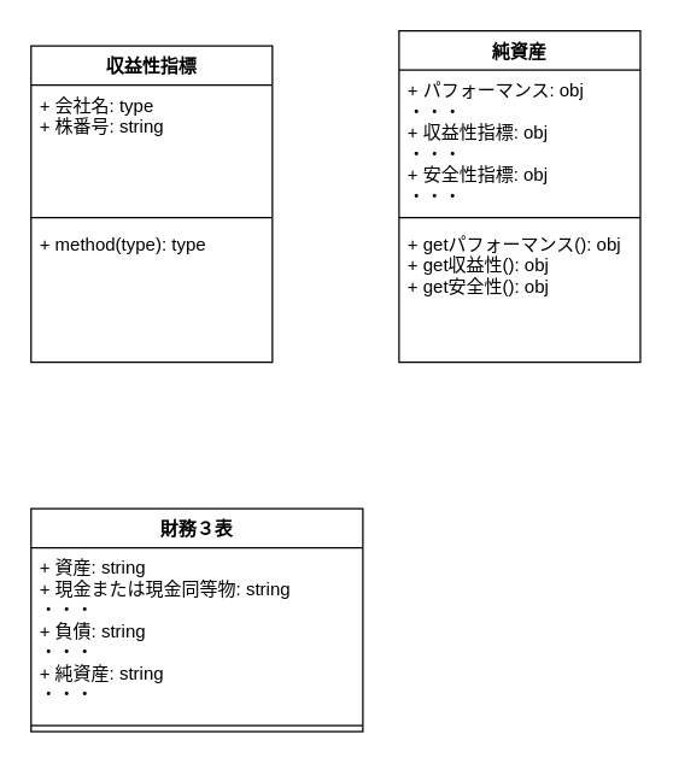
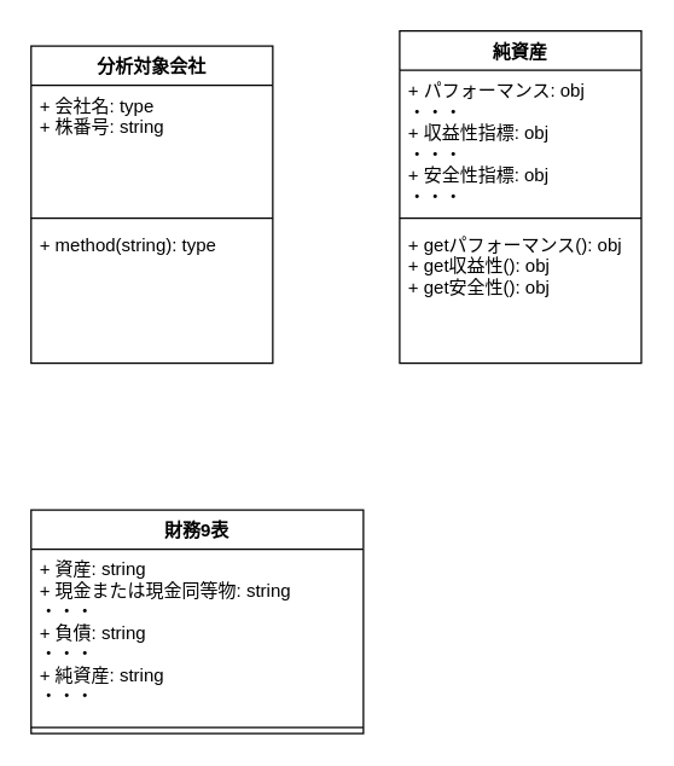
  <mxCell id="0" />
  <mxCell id="1" parent="0" />
- <mxCell id="2" value="収益性指標" style="swimlane;fontStyle=1;align=center;verticalAlign=top;childLayout=stackLayout;horizontal=1;startSize=26;horizontalStack=0;resizeParent=1;resizeParentMax=0;resizeLast=0;collapsible=1;marginBottom=0;" vertex="1" parent="1"><mxGeometry x="20" y="30" width="160" height="210" as="geometry" /></mxCell>
+ <mxCell id="2" value="分析対象会社" style="swimlane;fontStyle=1;align=center;verticalAlign=top;childLayout=stackLayout;horizontal=1;startSize=26;horizontalStack=0;resizeParent=1;resizeParentMax=0;resizeLast=0;collapsible=1;marginBottom=0;" vertex="1" parent="1"><mxGeometry x="20" y="30" width="160" height="210" as="geometry" /></mxCell>
  <mxCell id="3" value="+ 会社名: type&#10;+ 株番号: string&#10;" style="text;strokeColor=none;fillColor=none;align=left;verticalAlign=top;spacingLeft=4;spacingRight=4;overflow=hidden;rotatable=0;points=[[0,0.5],[1,0.5]];portConstraint=eastwest;" vertex="1" parent="2"><mxGeometry y="26" width="160" height="84" as="geometry" /></mxCell>
  <mxCell id="4" value="" style="line;strokeWidth=1;fillColor=none;align=left;verticalAlign=middle;spacingTop=-1;spacingLeft=3;spacingRight=3;rotatable=0;labelPosition=right;points=[];portConstraint=eastwest;" vertex="1" parent="2"><mxGeometry y="110" width="160" height="8" as="geometry" /></mxCell>
- <mxCell id="5" value="+ method(type): type" style="text;strokeColor=none;fillColor=none;align=left;verticalAlign=top;spacingLeft=4;spacingRight=4;overflow=hidden;rotatable=0;points=[[0,0.5],[1,0.5]];portConstraint=eastwest;" vertex="1" parent="2"><mxGeometry y="118" width="160" height="92" as="geometry" /></mxCell>
- <mxCell id="6" value="財務３表" style="swimlane;fontStyle=1;align=center;verticalAlign=top;childLayout=stackLayout;horizontal=1;startSize=26;horizontalStack=0;resizeParent=1;resizeParentMax=0;resizeLast=0;collapsible=1;marginBottom=0;" vertex="1" parent="1"><mxGeometry x="20" y="337" width="220" height="148" as="geometry"><mxRectangle x="210" y="420" width="80" height="26" as="alternateBounds" /></mxGeometry></mxCell>
+ <mxCell id="5" value="+ method(string): type" style="text;strokeColor=none;fillColor=none;align=left;verticalAlign=top;spacingLeft=4;spacingRight=4;overflow=hidden;rotatable=0;points=[[0,0.5],[1,0.5]];portConstraint=eastwest;" vertex="1" parent="2"><mxGeometry y="118" width="160" height="92" as="geometry" /></mxCell>
+ <mxCell id="6" value="財務9表" style="swimlane;fontStyle=1;align=center;verticalAlign=top;childLayout=stackLayout;horizontal=1;startSize=26;horizontalStack=0;resizeParent=1;resizeParentMax=0;resizeLast=0;collapsible=1;marginBottom=0;" vertex="1" parent="1"><mxGeometry x="20" y="337" width="220" height="148" as="geometry"><mxRectangle x="210" y="420" width="80" height="26" as="alternateBounds" /></mxGeometry></mxCell>
  <mxCell id="7" value="+ 資産: string&#10;+ 現金または現金同等物: string&#10;・・・&#10;+ 負債: string&#10;・・・&#10;+ 純資産: string&#10;・・・" style="text;strokeColor=none;fillColor=none;align=left;verticalAlign=top;spacingLeft=4;spacingRight=4;overflow=hidden;rotatable=0;points=[[0,0.5],[1,0.5]];portConstraint=eastwest;" vertex="1" parent="6"><mxGeometry y="26" width="220" height="114" as="geometry" /></mxCell>
  <mxCell id="8" value="" style="line;strokeWidth=1;fillColor=none;align=left;verticalAlign=middle;spacingTop=-1;spacingLeft=3;spacingRight=3;rotatable=0;labelPosition=right;points=[];portConstraint=eastwest;" vertex="1" parent="6"><mxGeometry y="140" width="220" height="8" as="geometry" /></mxCell>
  <mxCell id="9" value="純資産" style="swimlane;fontStyle=1;align=center;verticalAlign=top;childLayout=stackLayout;horizontal=1;startSize=26;horizontalStack=0;resizeParent=1;resizeParentMax=0;resizeLast=0;collapsible=1;marginBottom=0;" vertex="1" parent="1"><mxGeometry x="264" y="20" width="160" height="220" as="geometry" /></mxCell>
  <mxCell id="10" value="+ パフォーマンス: obj&#10;・・・&#10;+ 収益性指標: obj&#10;・・・&#10;+ 安全性指標: obj&#10;・・・" style="text;strokeColor=none;fillColor=none;align=left;verticalAlign=top;spacingLeft=4;spacingRight=4;overflow=hidden;rotatable=0;points=[[0,0.5],[1,0.5]];portConstraint=eastwest;" vertex="1" parent="9"><mxGeometry y="26" width="160" height="94" as="geometry" /></mxCell>
  <mxCell id="11" value="" style="line;strokeWidth=1;fillColor=none;align=left;verticalAlign=middle;spacingTop=-1;spacingLeft=3;spacingRight=3;rotatable=0;labelPosition=right;points=[];portConstraint=eastwest;" vertex="1" parent="9"><mxGeometry y="120" width="160" height="8" as="geometry" /></mxCell>
  <mxCell id="12" value="+ getパフォーマンス(): obj&#10;+ get収益性(): obj&#10;+ get安全性(): obj" style="text;strokeColor=none;fillColor=none;align=left;verticalAlign=top;spacingLeft=4;spacingRight=4;overflow=hidden;rotatable=0;points=[[0,0.5],[1,0.5]];portConstraint=eastwest;" vertex="1" parent="9"><mxGeometry y="128" width="160" height="92" as="geometry" /></mxCell>
